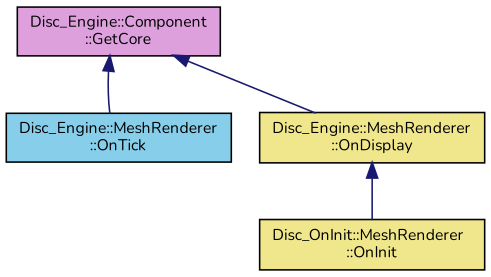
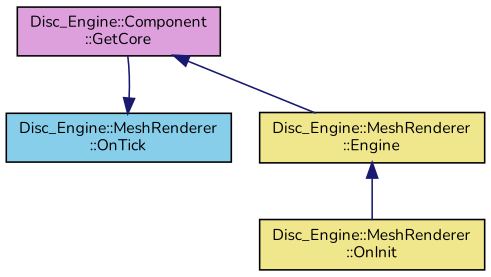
  digraph {
    fontname=Nunito
    rankdir=TB
    node [color=black fillcolor=khaki fontname=Nunito fontsize=10 shape=record style=filled]
    edge [color=midnightblue dir=back fontname=Nunito fontsize=10 labelfontname=Helvetica labelfontsize=10 style=solid]
    n1 [fillcolor=plum fontcolor=black height=0.2 label="Disc_Engine::Component\l::GetCore" width=0.4]
    n2 [fillcolor=skyblue height=0.2 label="Disc_Engine::MeshRenderer\l::OnTick" width=0.4]
-   n3 [height=0.2 label="Disc_Engine::MeshRenderer\l::OnDisplay" width=0.4]
-   n4 [height=0.2 label="Disc_OnInit::MeshRenderer\l::OnInit" width=0.4]
-   n1 -> n2
+   n3 [height=0.2 label="Disc_Engine::MeshRenderer\l::Engine" width=0.4]
+   n4 [height=0.2 label="Disc_Engine::MeshRenderer\l::OnInit" width=0.4]
+   n2 -> n1
    n1 -> n3
    n3 -> n4
  }
